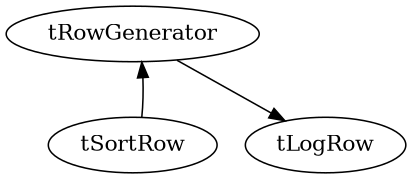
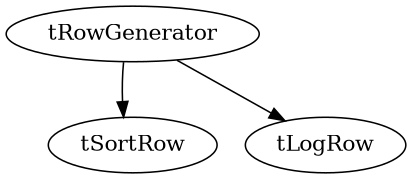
  digraph {
    n1 [label=tRowGenerator]
    n2 [label=tSortRow]
    n3 [label=tLogRow]
-   n2 -> n1
+   n1 -> n2
    n1 -> n3
  }
